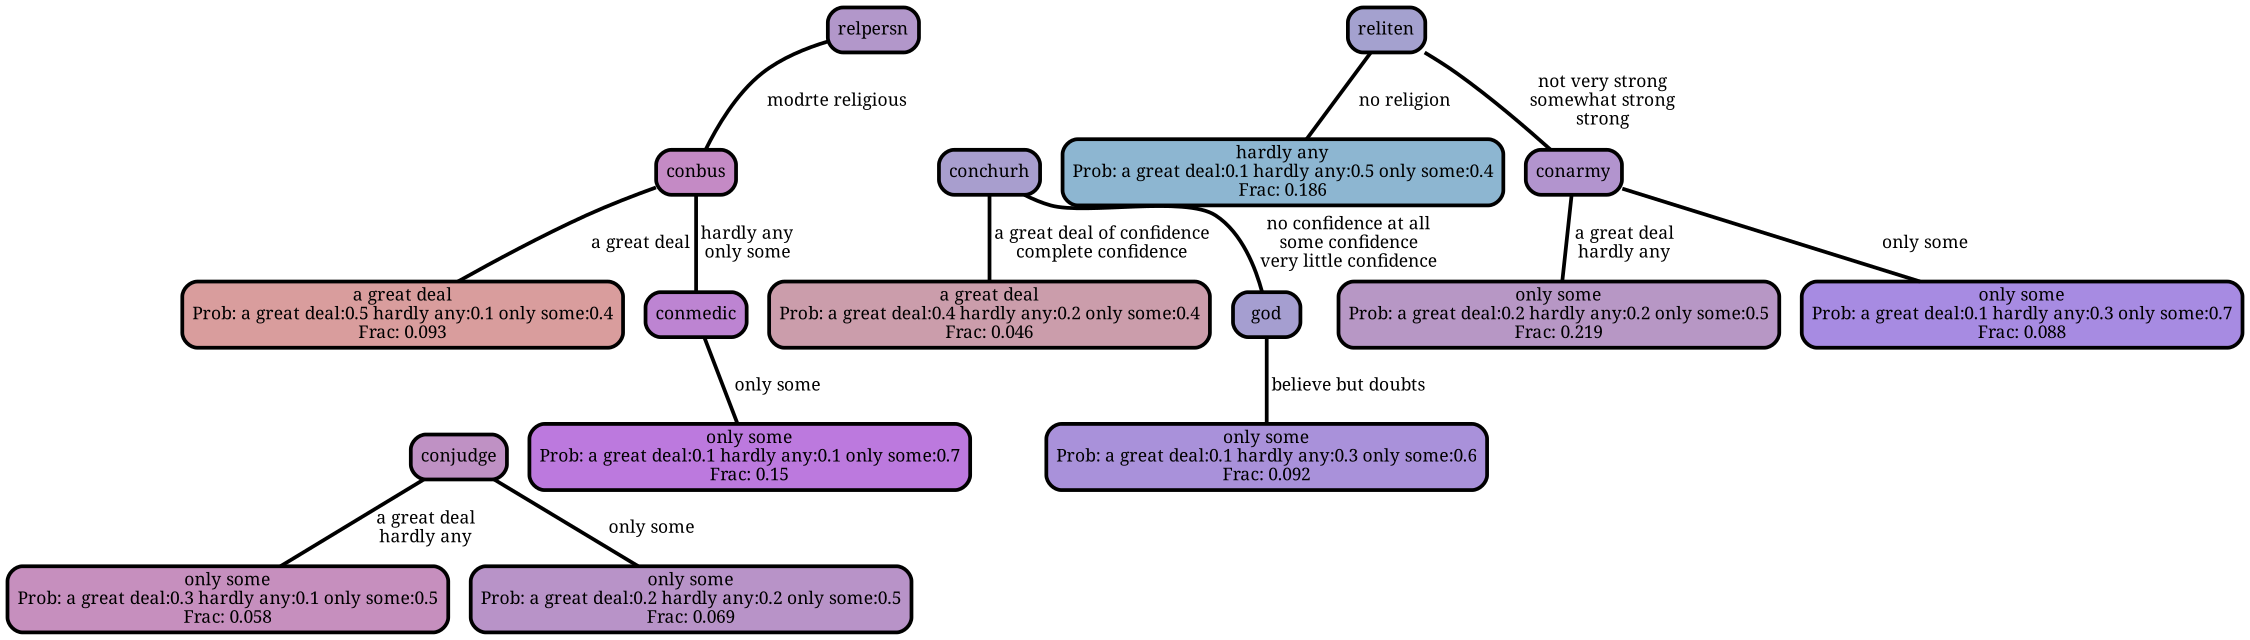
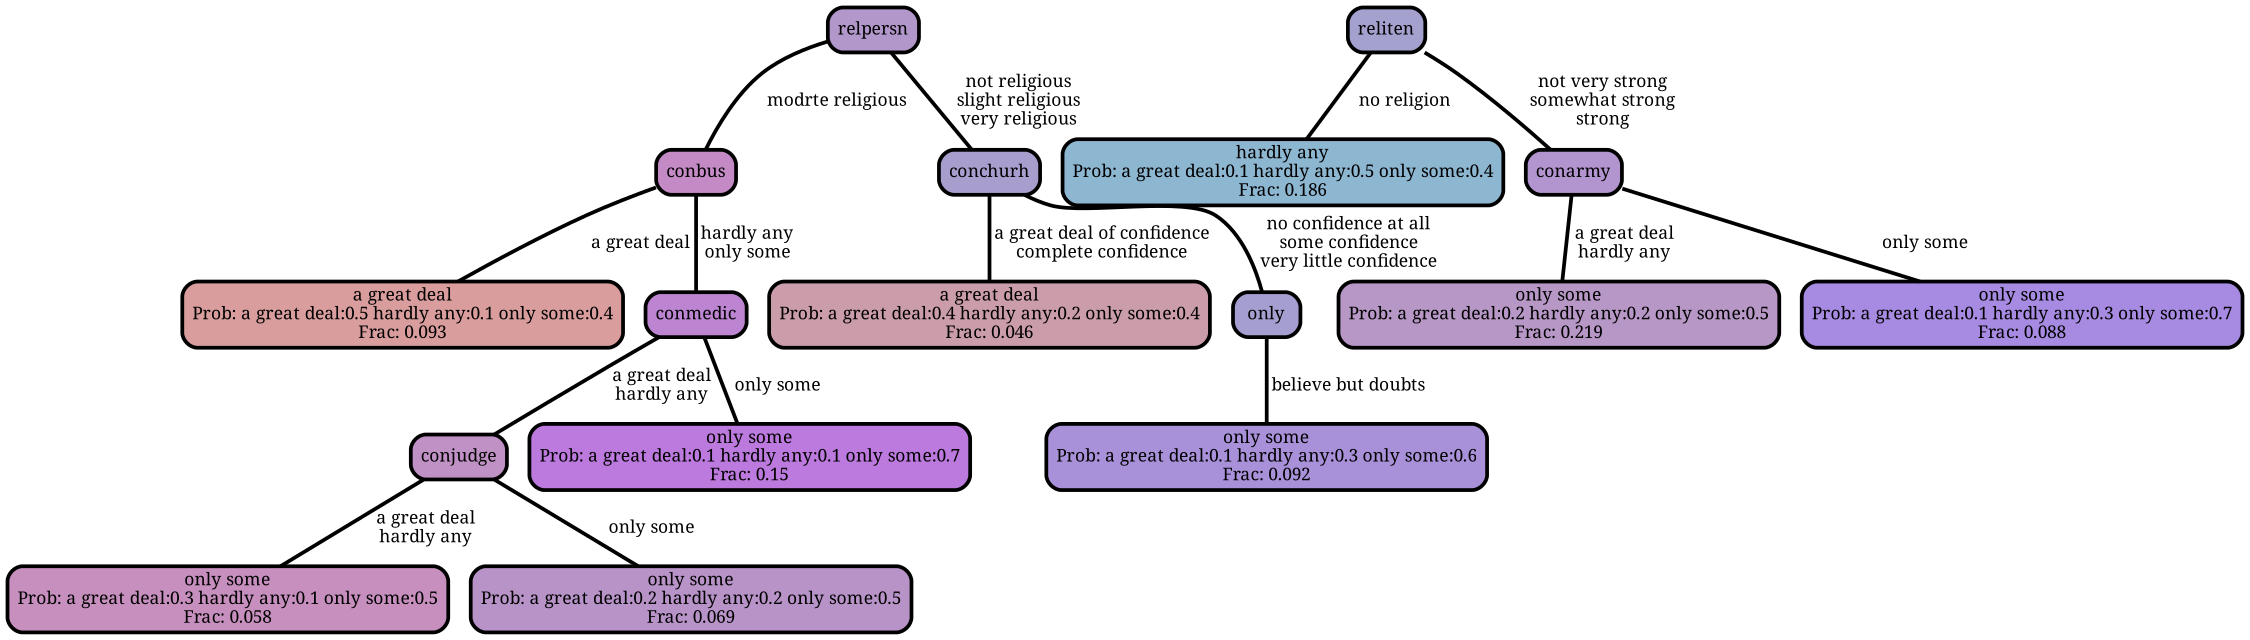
  graph {
    fontname="Noto Serif"
    ranksep="0 equally"
    splines=straight
    node [color=black fontcolor=black fontname="Noto Serif" penwidth=3 shape=box style="filled, rounded"]
    edge [color=black fontname="Noto Serif" penwidth=3]
    n1 [fillcolor="#d99d9d" label="a great deal\nProb: a great deal:0.5 hardly any:0.1 only some:0.4\nFrac: 0.093"]
    n2 [fillcolor="#c48ac5" label=conbus]
    n3 [fillcolor="#bd84d2" label=conmedic]
    n4 [fillcolor="#bf91c4" label=conjudge]
    n5 [fillcolor="#bc79de" label="only some\nProb: a great deal:0.1 hardly any:0.1 only some:0.7\nFrac: 0.15"]
    n6 [fillcolor="#c68fbe" label="only some\nProb: a great deal:0.3 hardly any:0.1 only some:0.5\nFrac: 0.058"]
    n7 [fillcolor="#b893c8" label="only some\nProb: a great deal:0.2 hardly any:0.2 only some:0.5\nFrac: 0.069"]
    n8 [fillcolor="#b297ca" label=relpersn]
    n9 [fillcolor="#a89ece" label=conchurh]
    n10 [fillcolor="#cb9dab" label="a great deal\nProb: a great deal:0.4 hardly any:0.2 only some:0.4\nFrac: 0.046"]
-   n11 [fillcolor="#a59ed0" label=god]
+   n11 [fillcolor="#a59ed0" label=only]
    n12 [fillcolor="#a991da" label="only some\nProb: a great deal:0.1 hardly any:0.3 only some:0.6\nFrac: 0.092"]
    n13 [fillcolor="#a4a1cf" label=reliten]
    n14 [fillcolor="#8db6d1" label="hardly any\nProb: a great deal:0.1 hardly any:0.5 only some:0.4\nFrac: 0.186"]
    n15 [fillcolor="#b294ce" label=conarmy]
    n16 [fillcolor="#b797c5" label="only some\nProb: a great deal:0.2 hardly any:0.2 only some:0.5\nFrac: 0.219"]
    n17 [fillcolor="#a78be2" label="only some\nProb: a great deal:0.1 hardly any:0.3 only some:0.7\nFrac: 0.088"]
    subgraph sub_1 {
      rank=same
    }
    n2 -- n1 [label=" a great deal"]
    n2 -- n3 [label=" hardly any\n only some"]
+   n3 -- n4 [label=" a great deal\n hardly any"]
    n3 -- n5 [label=" only some"]
    n4 -- n6 [label=" a great deal\n hardly any"]
    n4 -- n7 [label=" only some"]
    n8 -- n2 [label=" modrte religious"]
+   n8 -- n9 [label=" not religious\n slight religious\n very religious"]
    n9 -- n10 [label=" a great deal of confidence\n complete confidence"]
    n9 -- n11 [label=" no confidence at all\n some confidence\n very little confidence"]
    n11 -- n12 [label=" believe but doubts"]
    n13 -- n14 [label=" no religion"]
    n13 -- n15 [label=" not very strong\n somewhat strong\n strong"]
    n15 -- n16 [label=" a great deal\n hardly any"]
    n15 -- n17 [label=" only some"]
  }
